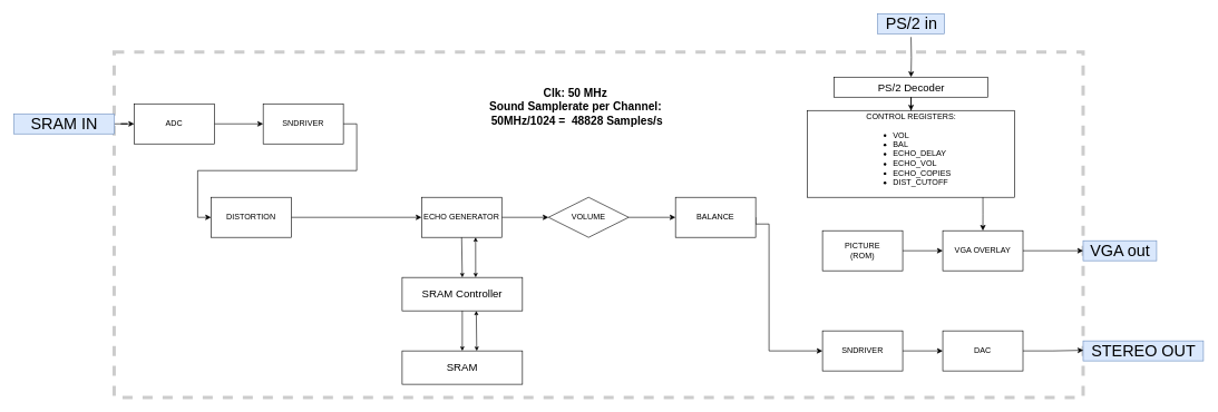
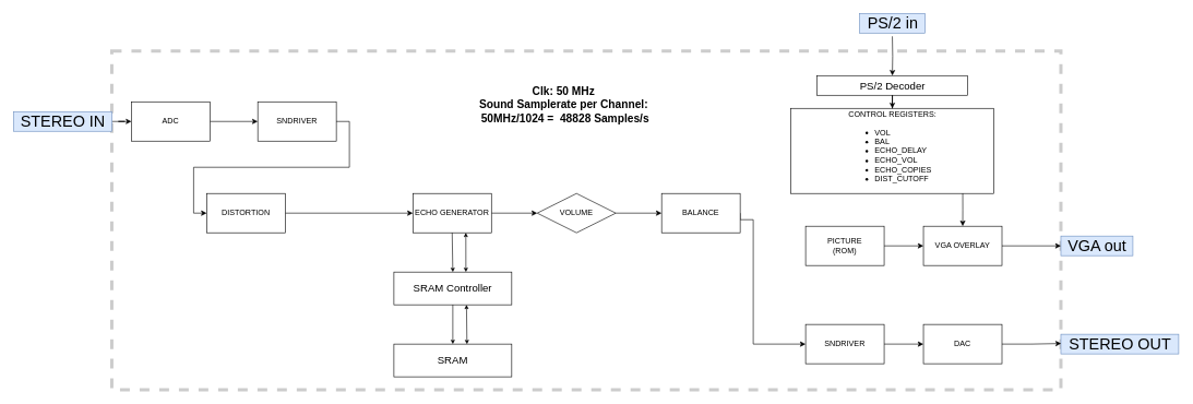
  <mxCell id="0" />
  <mxCell id="1" parent="0" />
  <mxCell id="2" value="" style="rounded=0;whiteSpace=wrap;html=1;hachureGap=4;pointerEvents=0;dashed=1;opacity=20;strokeWidth=5;connectable=0;" parent="1" vertex="1"><mxGeometry x="170" y="77.5" width="1450" height="517.5" as="geometry" /></mxCell>
  <mxCell id="3" value="" style="edgeStyle=orthogonalEdgeStyle;rounded=0;orthogonalLoop=1;jettySize=auto;html=1;exitX=1;exitY=0.5;exitDx=0;exitDy=0;entryX=0;entryY=0.5;entryDx=0;entryDy=0;" parent="1" source="4" target="18" edge="1"><mxGeometry relative="1" as="geometry" /></mxCell>
  <mxCell id="4" value="ADC" style="rounded=0;whiteSpace=wrap;html=1;" parent="1" vertex="1"><mxGeometry x="200" y="155" width="120" height="60" as="geometry" /></mxCell>
  <mxCell id="5" style="edgeStyle=orthogonalEdgeStyle;rounded=0;orthogonalLoop=1;jettySize=auto;html=1;entryX=0;entryY=0.5;entryDx=0;entryDy=0;" parent="1" source="6" target="4" edge="1"><mxGeometry relative="1" as="geometry" /></mxCell>
- <mxCell id="6" value="&lt;span&gt;&lt;font style=&quot;font-size: 24px&quot;&gt;SRAM IN&lt;/font&gt;&lt;br&gt;&lt;/span&gt;" style="text;html=1;align=center;verticalAlign=middle;resizable=0;points=[];autosize=1;fillColor=#dae8fc;strokeColor=#6c8ebf;imageWidth=24;imageHeight=24;spacing=4;" parent="1" vertex="1"><mxGeometry x="20" y="170" width="150" height="30" as="geometry" /></mxCell>
+ <mxCell id="6" value="&lt;span&gt;&lt;font style=&quot;font-size: 24px&quot;&gt;STEREO IN&lt;/font&gt;&lt;br&gt;&lt;/span&gt;" style="text;html=1;align=center;verticalAlign=middle;resizable=0;points=[];autosize=1;fillColor=#dae8fc;strokeColor=#6c8ebf;imageWidth=24;imageHeight=24;spacing=4;" parent="1" vertex="1"><mxGeometry x="20" y="170" width="150" height="30" as="geometry" /></mxCell>
  <mxCell id="7" style="edgeStyle=orthogonalEdgeStyle;rounded=0;orthogonalLoop=1;jettySize=auto;html=1;exitX=1;exitY=0.5;exitDx=0;exitDy=0;entryX=0;entryY=0.5;entryDx=0;entryDy=0;" parent="1" source="8" target="11" edge="1"><mxGeometry relative="1" as="geometry" /></mxCell>
  <mxCell id="8" value="PICTURE&lt;br&gt;(ROM)" style="rounded=0;whiteSpace=wrap;html=1;" parent="1" vertex="1"><mxGeometry x="1230" y="345" width="120" height="60" as="geometry" /></mxCell>
  <mxCell id="9" value="&lt;font style=&quot;font-size: 24px&quot;&gt;VGA out&lt;/font&gt;" style="text;html=1;align=center;verticalAlign=middle;resizable=0;points=[];autosize=1;shadow=0;rounded=0;fillColor=#dae8fc;strokeColor=#6c8ebf;spacing=4;" parent="1" vertex="1"><mxGeometry x="1620" y="360" width="110" height="30" as="geometry" /></mxCell>
  <mxCell id="10" style="edgeStyle=orthogonalEdgeStyle;rounded=0;orthogonalLoop=1;jettySize=auto;html=1;exitX=1;exitY=0.5;exitDx=0;exitDy=0;" parent="1" source="11" target="9" edge="1"><mxGeometry relative="1" as="geometry" /></mxCell>
  <mxCell id="11" value="VGA OVERLAY" style="rounded=0;whiteSpace=wrap;html=1;" parent="1" vertex="1"><mxGeometry x="1410" y="345" width="120" height="60" as="geometry" /></mxCell>
  <mxCell id="12" value="" style="edgeStyle=orthogonalEdgeStyle;rounded=0;orthogonalLoop=1;jettySize=auto;html=1;exitX=1;exitY=0.5;exitDx=0;exitDy=0;entryX=0;entryY=0.5;entryDx=0;entryDy=0;" parent="1" source="13" target="22" edge="1"><mxGeometry relative="1" as="geometry" /></mxCell>
  <mxCell id="13" value="ECHO GENERATOR" style="rounded=0;whiteSpace=wrap;html=1;" parent="1" vertex="1"><mxGeometry y="295" width="120" height="60" as="geometry" x="630" /></mxCell>
  <mxCell id="14" value="" style="edgeStyle=orthogonalEdgeStyle;rounded=0;orthogonalLoop=1;jettySize=auto;html=1;exitX=1;exitY=0.5;exitDx=0;exitDy=0;entryX=0;entryY=0.5;entryDx=0;entryDy=0;" parent="1" source="15" target="13" edge="1"><mxGeometry relative="1" as="geometry" /></mxCell>
  <mxCell id="15" value="DISTORTION" style="rounded=0;whiteSpace=wrap;html=1;" parent="1" vertex="1"><mxGeometry x="315" y="295" width="120" height="60" as="geometry" /></mxCell>
  <mxCell id="16" value="DAC" style="rounded=0;whiteSpace=wrap;html=1;" parent="1" vertex="1"><mxGeometry x="1410" y="495" width="120" height="60" as="geometry" /></mxCell>
  <mxCell id="17" value="&lt;font style=&quot;font-size: 24px&quot;&gt;STEREO OUT&lt;/font&gt;" style="text;html=1;align=center;verticalAlign=middle;resizable=0;points=[];autosize=1;fillColor=#dae8fc;strokeColor=#6c8ebf;spacing=4;" parent="1" vertex="1"><mxGeometry x="1620" y="510" width="180" height="30" as="geometry" /></mxCell>
  <mxCell id="18" value="SNDRIVER" style="rounded=0;whiteSpace=wrap;html=1;" parent="1" vertex="1"><mxGeometry x="393" y="155" width="120" height="60" as="geometry" /></mxCell>
  <mxCell id="19" value="" style="edgeStyle=orthogonalEdgeStyle;rounded=0;orthogonalLoop=1;jettySize=auto;html=1;exitX=1;exitY=0.5;exitDx=0;exitDy=0;entryX=0;entryY=0.5;entryDx=0;entryDy=0;" parent="1" source="20" target="16" edge="1"><mxGeometry x="-0.143" y="-10" relative="1" as="geometry"><mxPoint as="offset" /></mxGeometry></mxCell>
  <mxCell id="20" value="SNDRIVER" style="rounded=0;whiteSpace=wrap;html=1;" parent="1" vertex="1"><mxGeometry x="1230" y="495" width="120" height="60" as="geometry" /></mxCell>
  <mxCell id="21" value="" style="edgeStyle=orthogonalEdgeStyle;rounded=0;orthogonalLoop=1;jettySize=auto;html=1;exitX=1;exitY=0.5;exitDx=0;exitDy=0;entryX=0;entryY=0.5;entryDx=0;entryDy=0;" parent="1" source="22" target="24" edge="1"><mxGeometry relative="1" as="geometry" /></mxCell>
  <mxCell id="22" value="VOLUME" style="rhombus;whiteSpace=wrap;html=1;" parent="1" vertex="1"><mxGeometry x="820" y="295" width="120" height="60" as="geometry" /></mxCell>
  <mxCell id="23" value="" style="edgeStyle=orthogonalEdgeStyle;rounded=0;orthogonalLoop=1;jettySize=auto;html=1;exitX=1;exitY=0.5;exitDx=0;exitDy=0;entryX=0;entryY=0.5;entryDx=0;entryDy=0;" parent="1" source="24" target="20" edge="1"><mxGeometry relative="1" as="geometry"><Array as="points"><mxPoint x="1150" y="335" /><mxPoint x="1150" y="525" /></Array></mxGeometry></mxCell>
  <mxCell id="24" value="BALANCE" style="rounded=0;whiteSpace=wrap;html=1;" parent="1" vertex="1"><mxGeometry x="1010" y="295" width="120" height="60" as="geometry" /></mxCell>
  <mxCell id="25" value="&lt;b style=&quot;font-size: 17px&quot;&gt;Clk: 50 MHz&lt;br&gt;Sound Samplerate per Channel:&lt;br&gt;&amp;nbsp;50MHz/1024 =&amp;nbsp; 48828 Samples/s&lt;/b&gt;" style="text;html=1;align=center;verticalAlign=middle;resizable=0;points=[];autosize=1;strokeColor=none;fillColor=none;" parent="1" vertex="1"><mxGeometry x="720" y="135" width="280" height="50" as="geometry" /></mxCell>
  <mxCell id="26" value="CONTROL REGISTERS:&lt;br&gt;&lt;div style=&quot;text-align: left&quot;&gt;&lt;ul&gt;&lt;li&gt;VOL&lt;/li&gt;&lt;li&gt;BAL&lt;/li&gt;&lt;li&gt;ECHO_DELAY&lt;/li&gt;&lt;li&gt;ECHO_VOL&lt;/li&gt;&lt;li&gt;ECHO_COPIES&lt;/li&gt;&lt;li&gt;DIST_CUTOFF&lt;/li&gt;&lt;/ul&gt;&lt;/div&gt;" style="rounded=0;whiteSpace=wrap;html=1;" parent="1" vertex="1"><mxGeometry x="1207.5" y="165" width="310" height="130" as="geometry" /></mxCell>
  <mxCell id="27" style="edgeStyle=orthogonalEdgeStyle;rounded=0;orthogonalLoop=1;jettySize=auto;html=1;exitX=0.5;exitY=1;exitDx=0;exitDy=0;entryX=0.5;entryY=0;entryDx=0;entryDy=0;" parent="1" target="30" edge="1"><mxGeometry relative="1" as="geometry"><mxPoint x="1143" y="115" as="targetPoint" /><mxPoint x="1362.5" y="55" as="sourcePoint" /></mxGeometry></mxCell>
  <mxCell id="28" value="&lt;span style=&quot;font-size: 16px&quot;&gt;SRAM Controller&lt;br&gt;&lt;/span&gt;" style="rounded=0;whiteSpace=wrap;html=1;shadow=0;fillColor=none;" parent="1" vertex="1"><mxGeometry x="601" y="415" width="180" height="50" as="geometry" /></mxCell>
  <mxCell id="29" style="edgeStyle=orthogonalEdgeStyle;rounded=0;orthogonalLoop=1;jettySize=auto;html=1;exitX=1;exitY=0.5;exitDx=0;exitDy=0;entryX=0;entryY=0.5;entryDx=0;entryDy=0;" parent="1" source="18" target="15" edge="1"><mxGeometry relative="1" as="geometry"><mxPoint x="810" y="174.71" as="sourcePoint" /><mxPoint x="322.061" y="327.17" as="targetPoint" /><Array as="points" /></mxGeometry></mxCell>
  <mxCell id="30" value="&lt;font size=&quot;1&quot;&gt;&lt;span style=&quot;font-size: 16px&quot;&gt;PS/2 Decoder&lt;/span&gt;&lt;/font&gt;" style="rounded=0;whiteSpace=wrap;html=1;hachureGap=4;pointerEvents=0;" parent="1" vertex="1"><mxGeometry x="1247.5" y="115" width="230" height="30" as="geometry" /></mxCell>
  <mxCell id="31" style="edgeStyle=orthogonalEdgeStyle;rounded=0;orthogonalLoop=1;jettySize=auto;html=1;entryX=0.5;entryY=0;entryDx=0;entryDy=0;" parent="1" source="30" target="26" edge="1"><mxGeometry relative="1" as="geometry"><mxPoint x="1153" y="65" as="sourcePoint" /><mxPoint x="1153" y="125" as="targetPoint" /></mxGeometry></mxCell>
  <mxCell id="32" value="" style="endArrow=classic;startArrow=classic;html=1;startSize=4;endSize=4;sourcePerimeterSpacing=8;targetPerimeterSpacing=8;entryX=0.674;entryY=1;entryDx=0;entryDy=0;entryPerimeter=0;exitX=0.611;exitY=-0.001;exitDx=0;exitDy=0;exitPerimeter=0;" parent="1" target="13" edge="1" source="28"><mxGeometry x="-0.18" y="-29" width="50" height="50" relative="1" as="geometry"><mxPoint x="508" y="405" as="sourcePoint" /><mxPoint x="535" y="375" as="targetPoint" /><mxPoint as="offset" /></mxGeometry></mxCell>
  <mxCell id="33" value="&lt;span style=&quot;font-size: 16px&quot;&gt;SRAM&lt;br&gt;&lt;/span&gt;" style="rounded=0;whiteSpace=wrap;html=1;shadow=0;fillColor=none;" parent="1" vertex="1"><mxGeometry x="601" y="525" width="180" height="50" as="geometry" /></mxCell>
  <mxCell id="34" style="edgeStyle=orthogonalEdgeStyle;rounded=0;orthogonalLoop=1;jettySize=auto;html=1;exitX=1;exitY=0.5;exitDx=0;exitDy=0;entryX=0.002;entryY=0.47;entryDx=0;entryDy=0;entryPerimeter=0;" parent="1" source="16" target="17" edge="1"><mxGeometry relative="1" as="geometry"><mxPoint x="1045" y="525" as="targetPoint" /></mxGeometry></mxCell>
  <mxCell id="35" value="" style="endArrow=classic;startArrow=classic;html=1;startSize=4;endSize=4;sourcePerimeterSpacing=8;targetPerimeterSpacing=8;entryX=0.616;entryY=1.001;entryDx=0;entryDy=0;entryPerimeter=0;exitX=0.62;exitY=0.004;exitDx=0;exitDy=0;exitPerimeter=0;" parent="1" source="33" target="28" edge="1"><mxGeometry x="-0.011" y="-38" width="50" height="50" relative="1" as="geometry"><mxPoint x="542" y="515" as="sourcePoint" /><mxPoint x="540" y="455" as="targetPoint" /><mxPoint as="offset" /><Array as="points" /></mxGeometry></mxCell>
  <mxCell id="36" value="" style="endArrow=classic;html=1;startSize=4;endSize=4;sourcePerimeterSpacing=1;targetPerimeterSpacing=1;exitX=0.5;exitY=1;exitDx=0;exitDy=0;entryX=0.5;entryY=0;entryDx=0;entryDy=0;" parent="1" source="13" target="28" edge="1"><mxGeometry width="50" height="50" relative="1" as="geometry"><mxPoint x="760" y="445" as="sourcePoint" /><mxPoint x="521" y="404" as="targetPoint" /></mxGeometry></mxCell>
  <mxCell id="37" value="" style="endArrow=classic;html=1;startSize=4;endSize=4;sourcePerimeterSpacing=1;targetPerimeterSpacing=1;exitX=0.5;exitY=1;exitDx=0;exitDy=0;entryX=0.5;entryY=0;entryDx=0;entryDy=0;" parent="1" source="28" target="33" edge="1"><mxGeometry width="50" height="50" relative="1" as="geometry"><mxPoint x="499.995" y="467" as="sourcePoint" /><mxPoint x="500.452" y="515" as="targetPoint" /></mxGeometry></mxCell>
  <mxCell id="38" style="edgeStyle=orthogonalEdgeStyle;rounded=0;orthogonalLoop=1;jettySize=auto;html=1;entryX=0.5;entryY=0;entryDx=0;entryDy=0;exitX=0.847;exitY=0.999;exitDx=0;exitDy=0;exitPerimeter=0;" edge="1" parent="1" source="26" target="11"><mxGeometry relative="1" as="geometry"><mxPoint x="1470" y="315" as="sourcePoint" /><mxPoint x="1420" y="385" as="targetPoint" /></mxGeometry></mxCell>
  <mxCell id="39" value="&lt;font style=&quot;font-size: 24px&quot;&gt;PS/2 in&lt;/font&gt;" style="text;html=1;align=center;verticalAlign=middle;resizable=0;points=[];autosize=1;shadow=0;rounded=0;fillColor=#dae8fc;strokeColor=#6c8ebf;spacing=4;" vertex="1" parent="1"><mxGeometry x="1312.5" y="20" width="100" height="30" as="geometry" /></mxCell>
